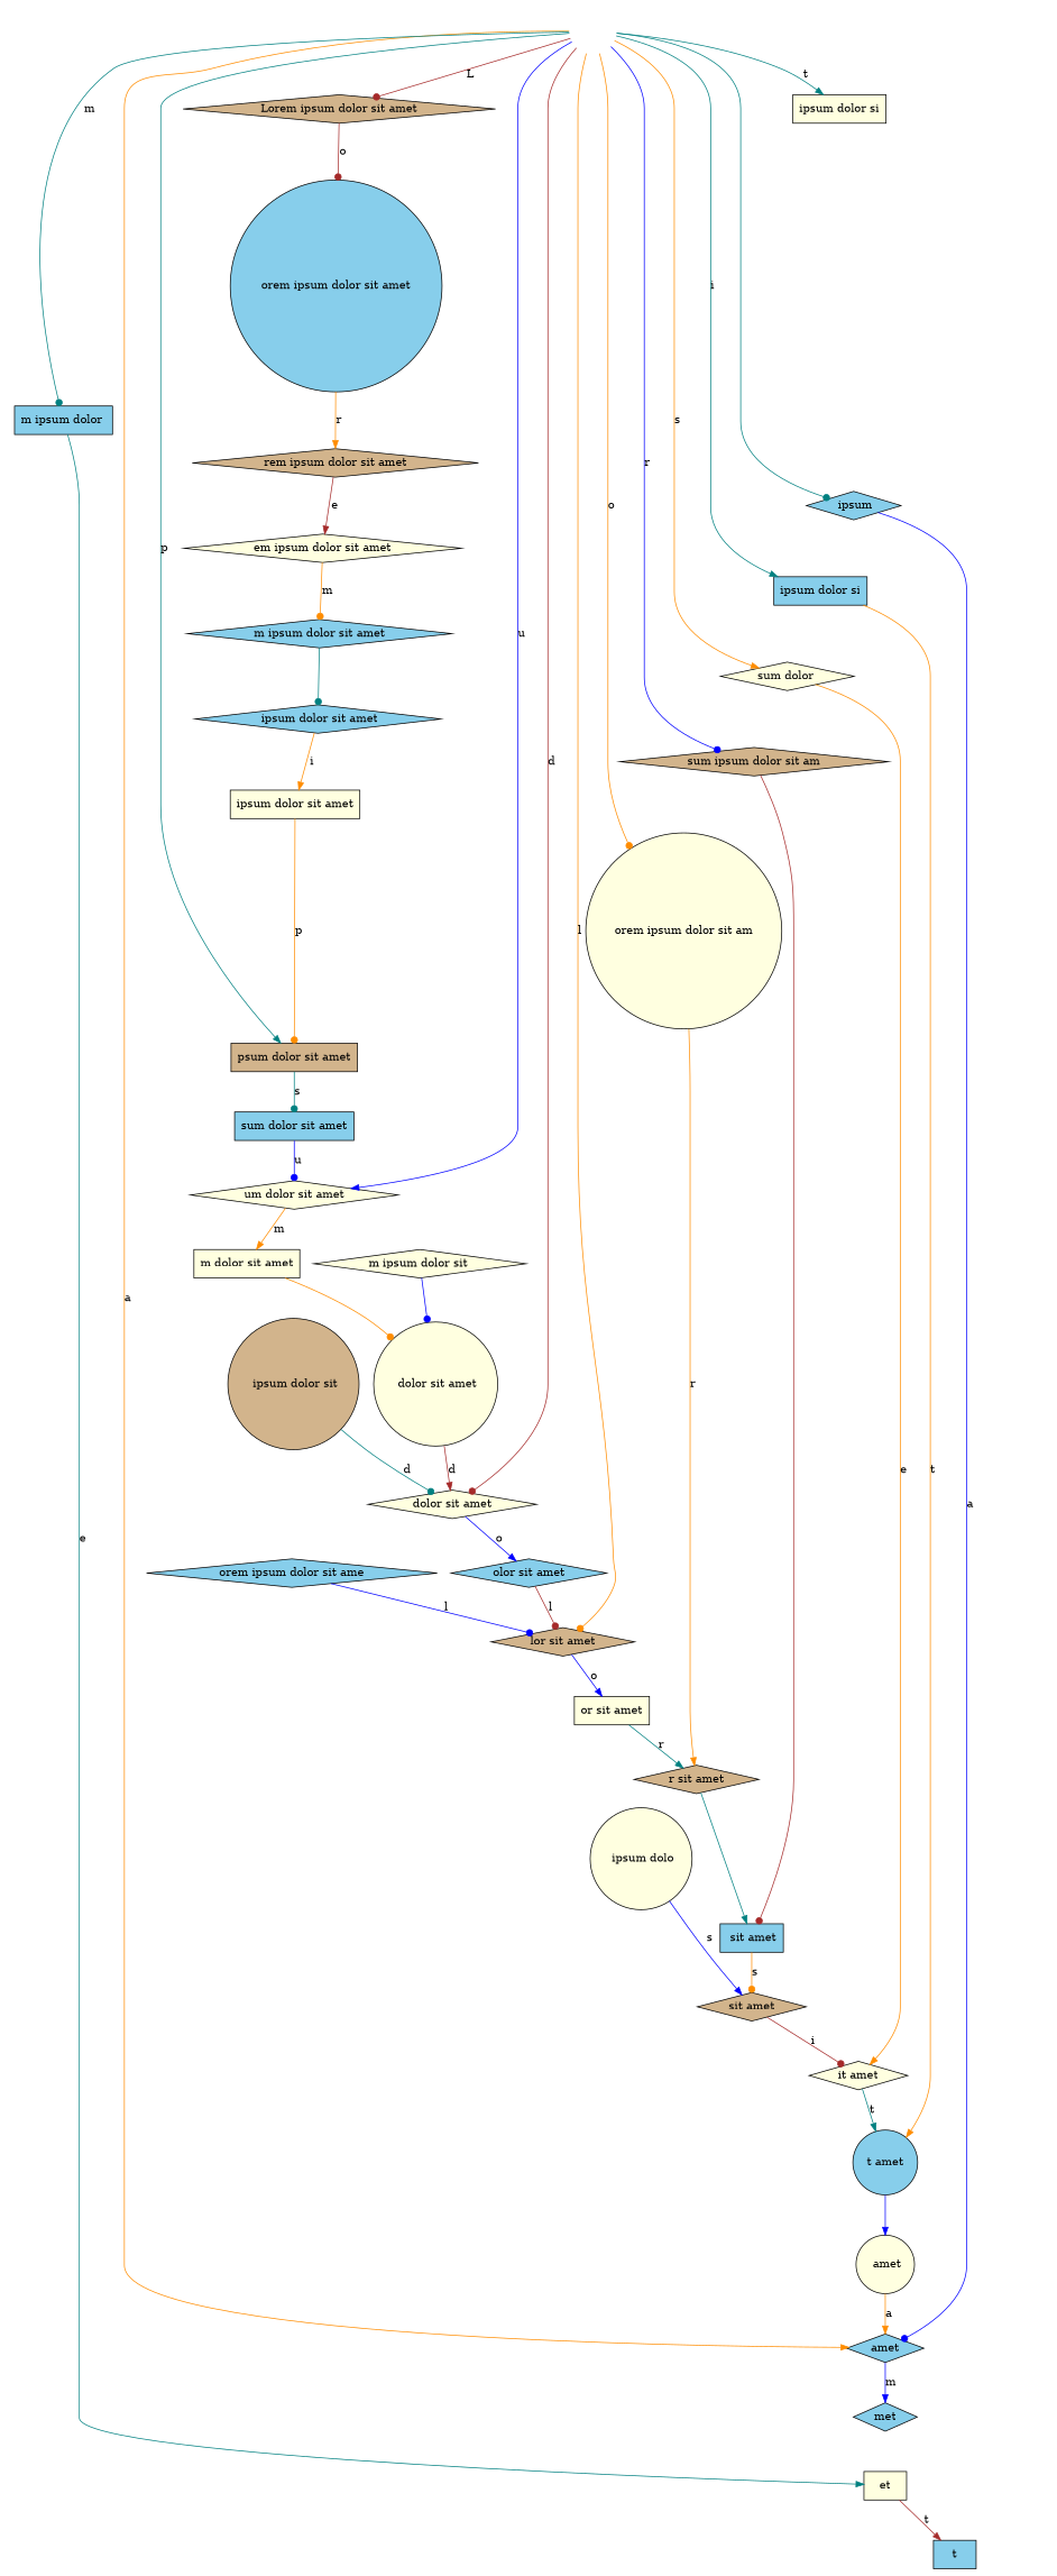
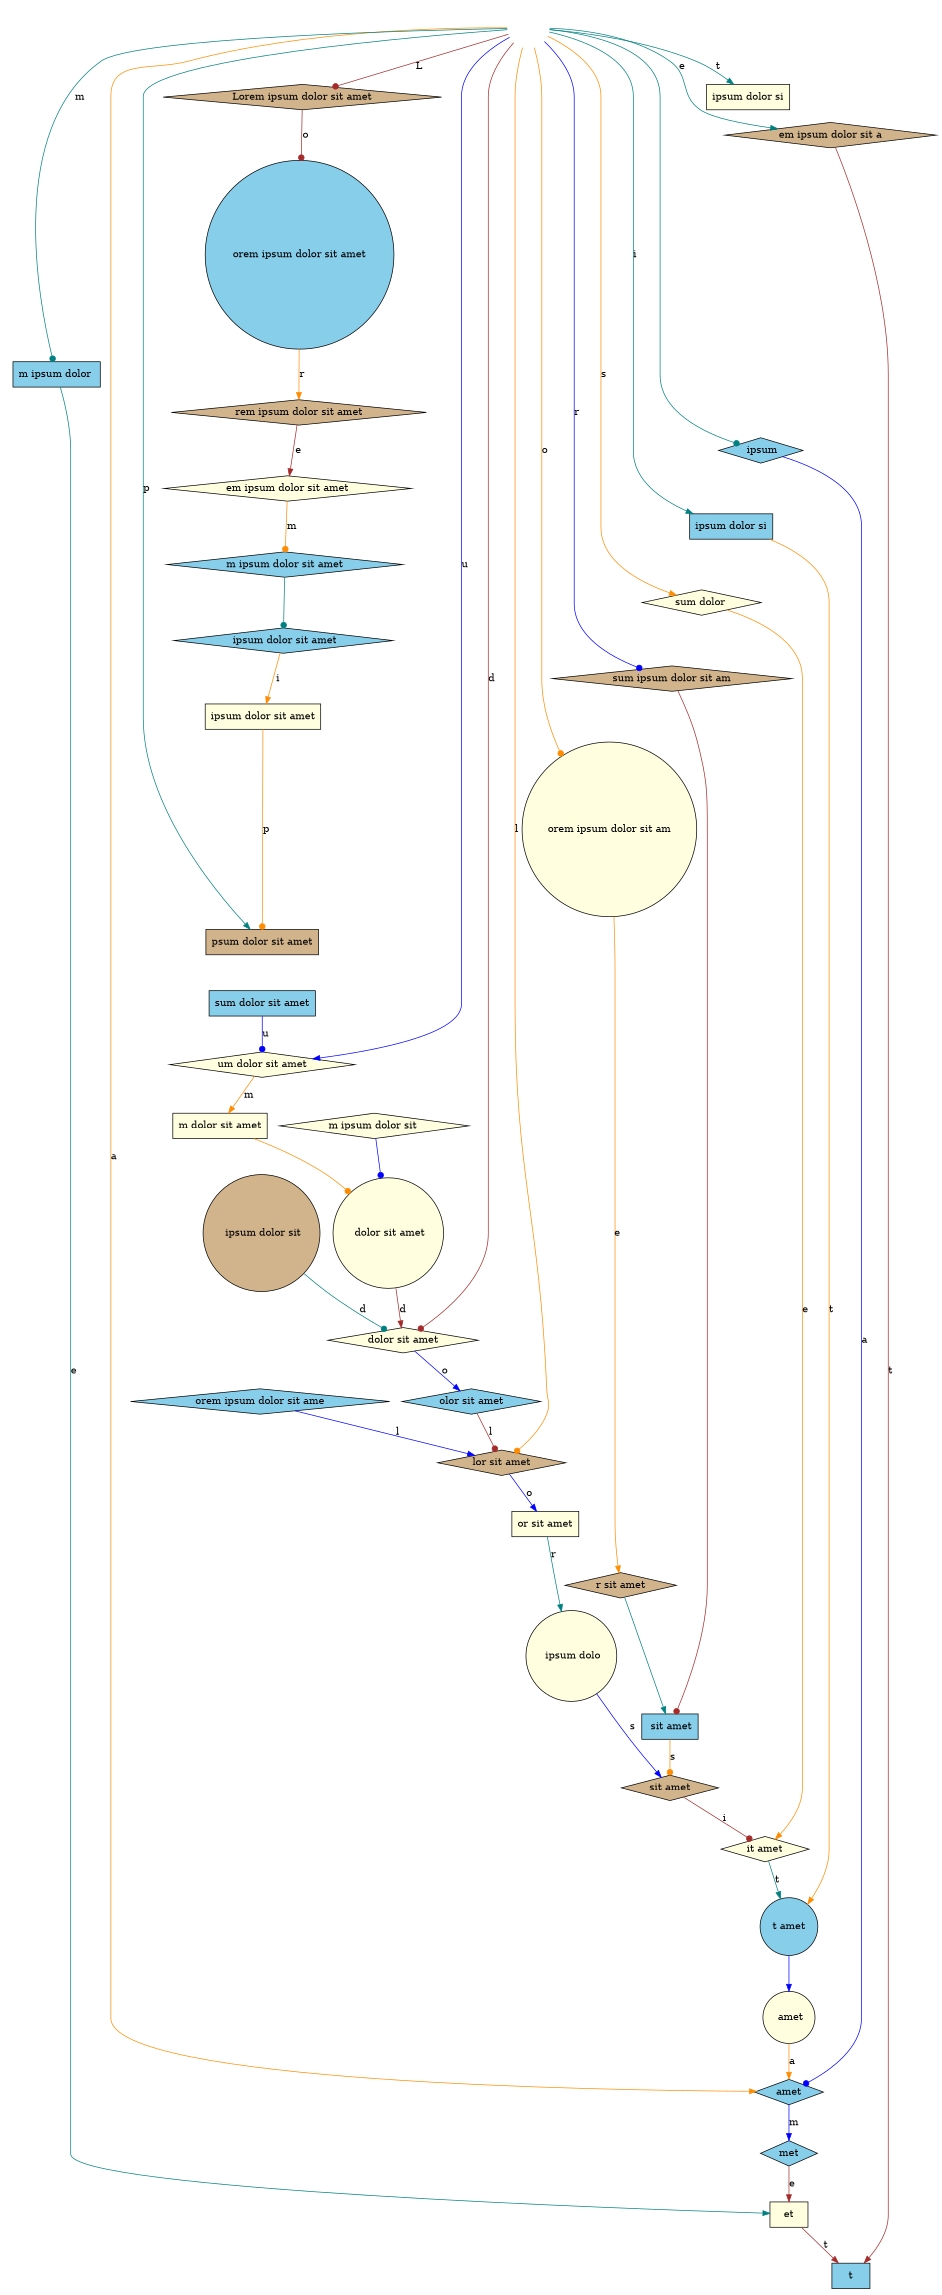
  digraph {
    node [shape=diamond style=filled fillcolor=lightyellow]
    edge [arrowhead=normal color=darkorange]
    n1 [label=root shape=circle style=invis fillcolor=""]
    n2 [fillcolor=tan label="Lorem ipsum dolor sit amet"]
    n3 [fillcolor=tan label="psum dolor sit amet" shape=box]
    n4 [label="um dolor sit amet"]
    n5 [label="dolor sit amet"]
    n6 [fillcolor=tan label="lor sit amet"]
    n7 [label="orem ipsum dolor sit am" shape=circle]
    n8 [fillcolor=tan label="sum ipsum dolor sit am"]
    n9 [label="sum dolor "]
    n10 [fillcolor=skyblue label="ipsum dolor si" shape=box]
    n11 [fillcolor=skyblue label=" ipsum"]
    n12 [fillcolor=skyblue label=amet]
    n13 [fillcolor=skyblue label="m ipsum dolor " shape=box]
+   n14 [fillcolor=tan label="em ipsum dolor sit a"]
    n15 [label="ipsum dolor si" shape=box]
    n16 [fillcolor=skyblue label="orem ipsum dolor sit amet" shape=circle]
    n17 [fillcolor=skyblue label="sum dolor sit amet" shape=box]
    n18 [label="m dolor sit amet" shape=box]
    n19 [fillcolor=skyblue label="olor sit amet"]
    n20 [label="or sit amet" shape=box]
    n21 [fillcolor=tan label="r sit amet"]
    n22 [fillcolor=skyblue label=" sit amet" shape=box]
    n23 [label="it amet"]
    n24 [fillcolor=skyblue label="t amet" shape=circle]
    n25 [fillcolor=skyblue label=met]
    n26 [label=et shape=box]
    n27 [fillcolor=skyblue label=t shape=box]
    n28 [fillcolor=tan label="rem ipsum dolor sit amet"]
    n29 [label="em ipsum dolor sit amet"]
    n30 [fillcolor=skyblue label="m ipsum dolor sit amet"]
    n31 [fillcolor=skyblue label=" ipsum dolor sit amet"]
    n32 [label="ipsum dolor sit amet" shape=box]
    n33 [label=" dolor sit amet" shape=circle]
    n34 [label="m ipsum dolor sit "]
    n35 [fillcolor=tan label=" ipsum dolor sit" shape=circle]
    n36 [fillcolor=skyblue label="orem ipsum dolor sit ame"]
    n37 [fillcolor=tan label="sit amet"]
    n38 [label=" ipsum dolo" shape=circle]
    n39 [label=" amet" shape=circle]
    n1 -> n2 [arrowhead=dot color=brown label=L]
    n1 -> n3 [color=teal label=p]
    n1 -> n4 [color=blue label=u]
    n1 -> n5 [arrowhead=dot color=brown label=d]
    n1 -> n6 [arrowhead=dot label=l]
    n1 -> n7 [arrowhead=dot label=o]
    n1 -> n8 [arrowhead=dot color=blue label=r]
    n1 -> n9 [label=s]
    n1 -> n10 [color=teal label=i]
    n1 -> n11 [arrowhead=dot color=teal label=" "]
    n1 -> n12 [label=a]
    n1 -> n13 [arrowhead=dot color=teal label=m]
+   n1 -> n14 [color=teal label=e]
    n1 -> n15 [color=teal label=t]
    n2 -> n16 [arrowhead=dot color=brown label=o]
-   n3 -> n17 [arrowhead=dot color=teal label=s]
    n4 -> n18 [label=m]
    n5 -> n19 [color=blue label=o]
    n6 -> n20 [color=blue label=o]
-   n7 -> n21 [label=r]
+   n7 -> n21 [label=e]
    n8 -> n22 [arrowhead=dot color=brown label=" "]
    n9 -> n23 [label=e]
    n10 -> n24 [label=t]
    n11 -> n12 [arrowhead=dot color=blue label=a]
    n12 -> n25 [color=blue label=m]
    n13 -> n26 [color=teal label=e]
+   n14 -> n27 [color=brown label=t]
    n16 -> n28 [label=r]
    n17 -> n4 [arrowhead=dot color=blue label=u]
    n18 -> n33 [arrowhead=dot label=" "]
    n19 -> n6 [arrowhead=dot color=brown label=l]
-   n20 -> n21 [color=teal label=r]
+   n20 -> n38 [color=teal label=r]
    n21 -> n22 [color=teal label=" "]
    n22 -> n37 [arrowhead=dot label=s]
    n23 -> n24 [color=teal label=t]
    n24 -> n39 [color=blue label=" "]
+   n25 -> n26 [color=brown label=e]
    n26 -> n27 [color=brown label=t]
    n28 -> n29 [color=brown label=e]
    n29 -> n30 [arrowhead=dot label=m]
    n30 -> n31 [arrowhead=dot color=teal label=" "]
    n31 -> n32 [label=i]
    n32 -> n3 [arrowhead=dot label=p]
    n33 -> n5 [color=brown label=d]
    n34 -> n33 [arrowhead=dot color=blue label=" "]
    n35 -> n5 [arrowhead=dot color=teal label=d]
-   n36 -> n6 [arrowhead=dot color=blue label=l]
+   n36 -> n6 [color=blue label=l]
    n37 -> n23 [arrowhead=dot color=brown label=i]
    n38 -> n37 [color=blue label=s]
    n39 -> n12 [label=a]
  }
